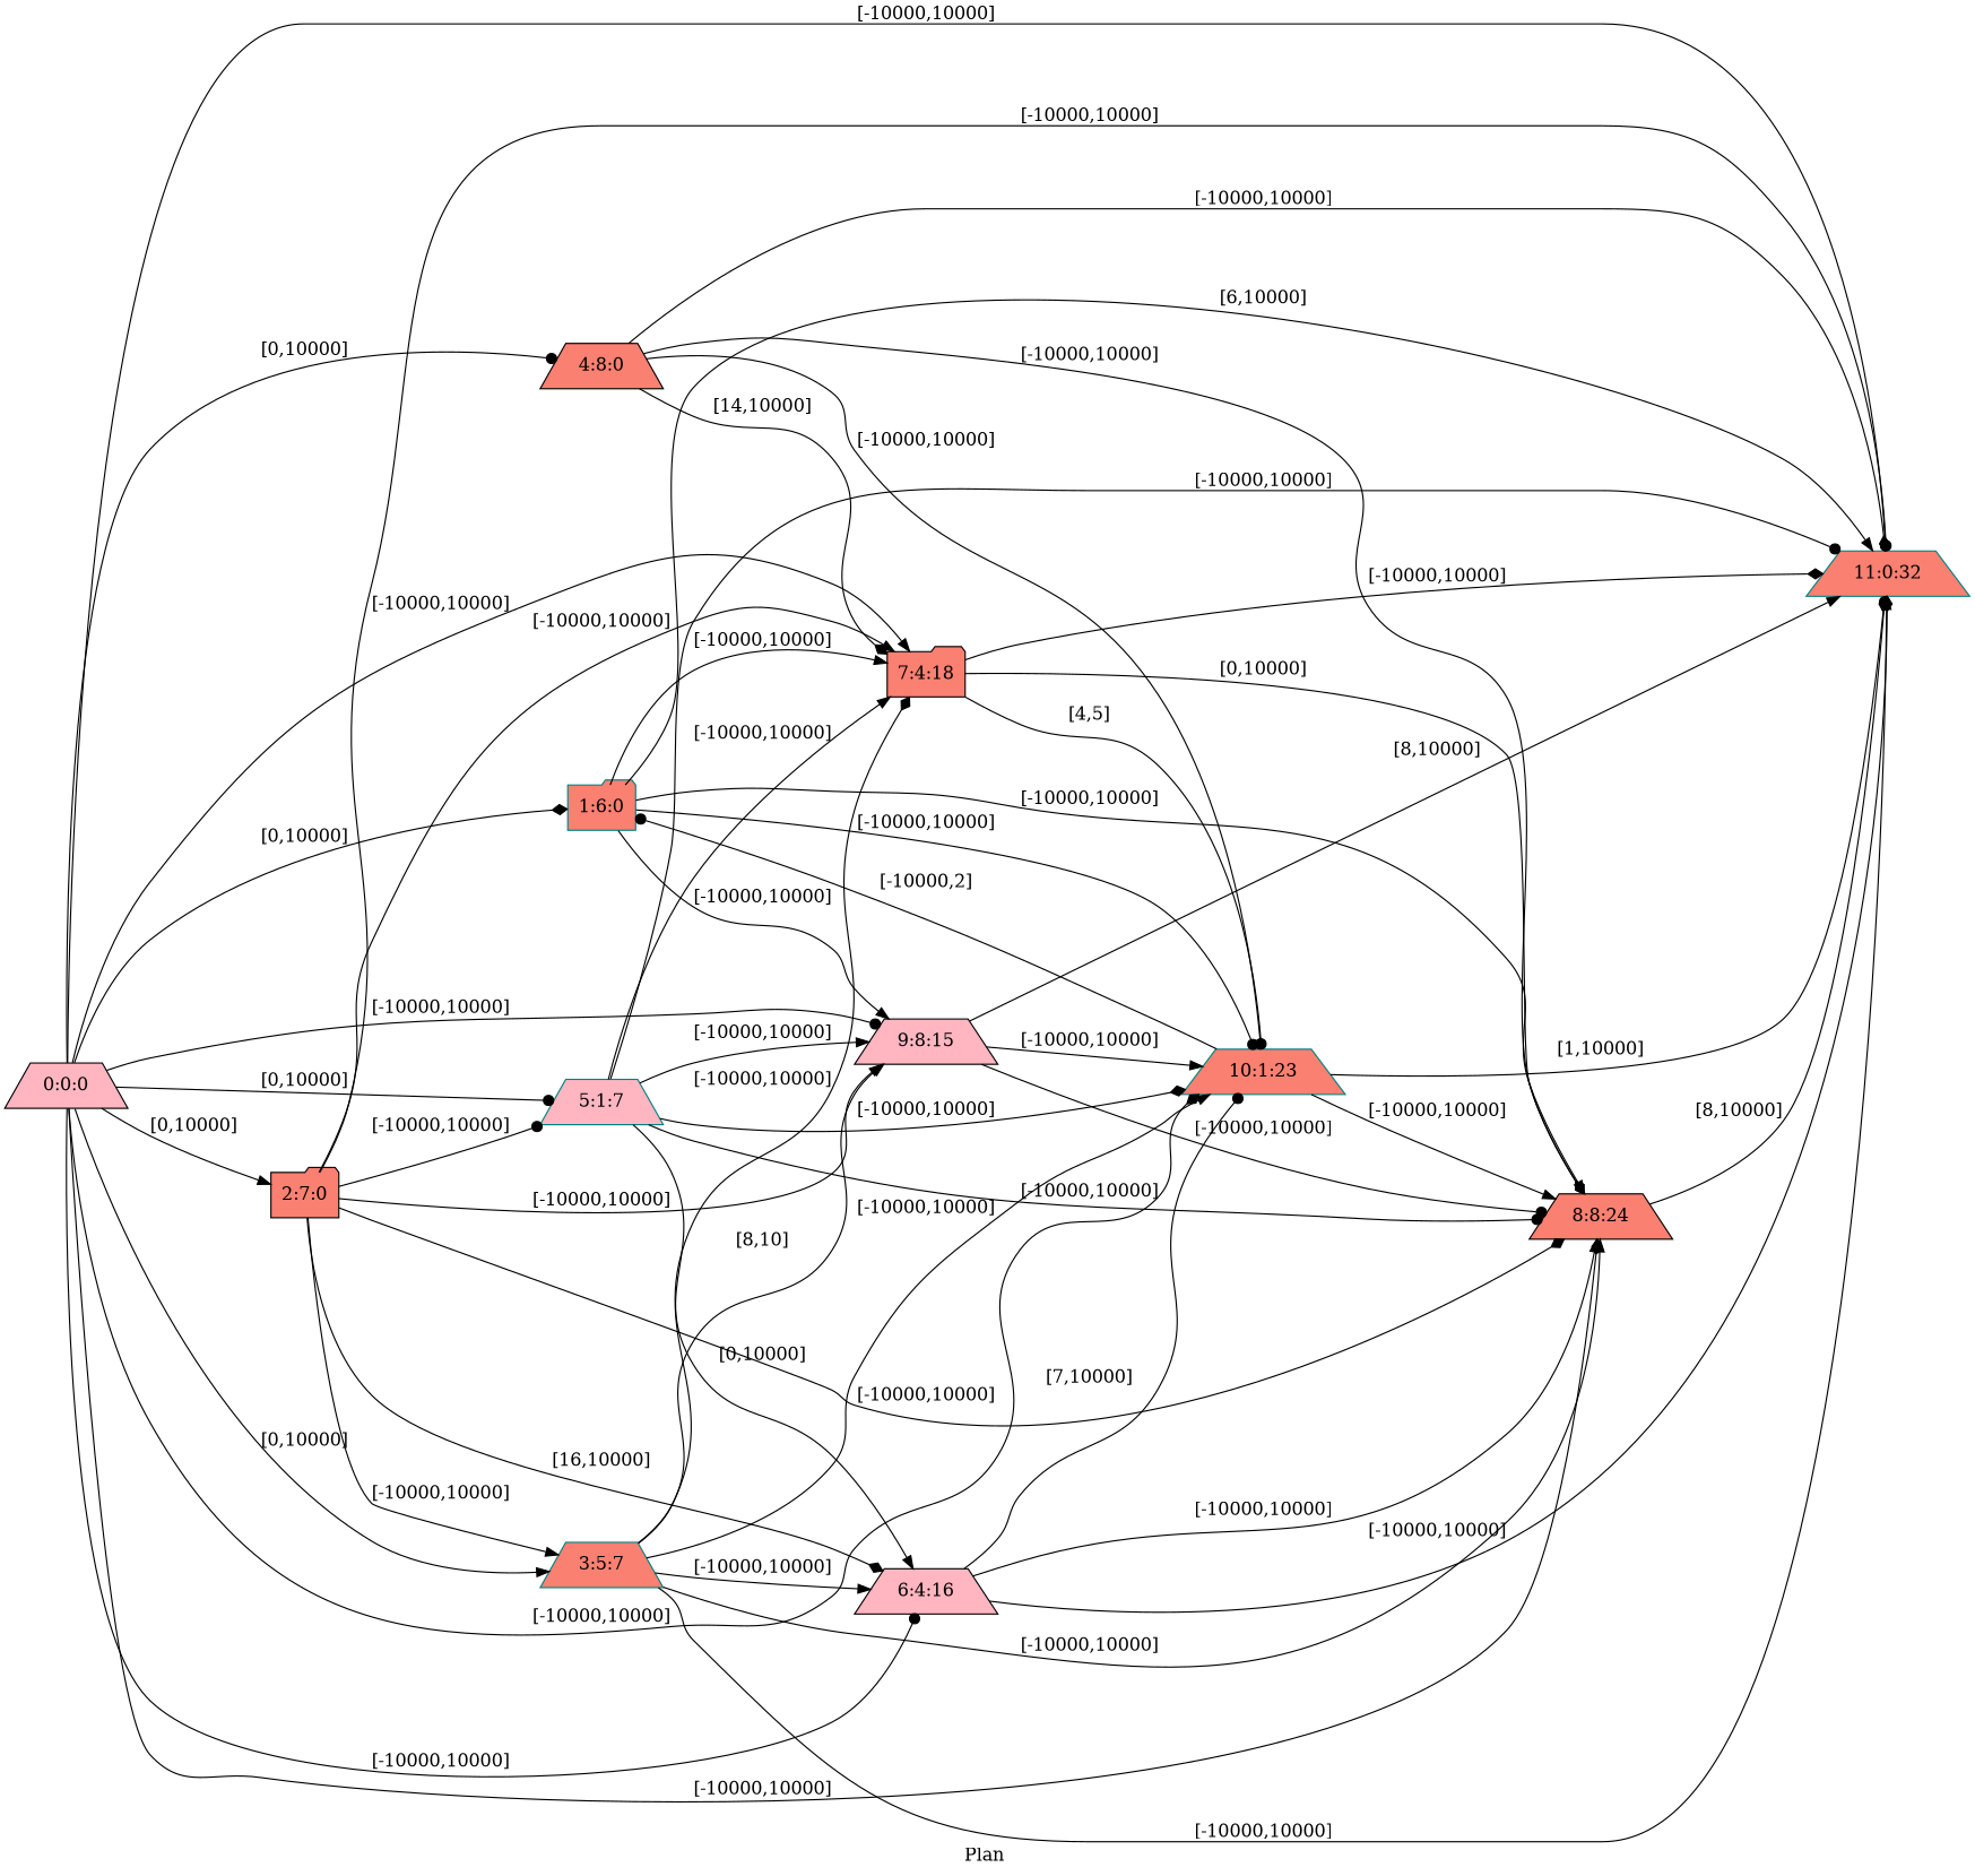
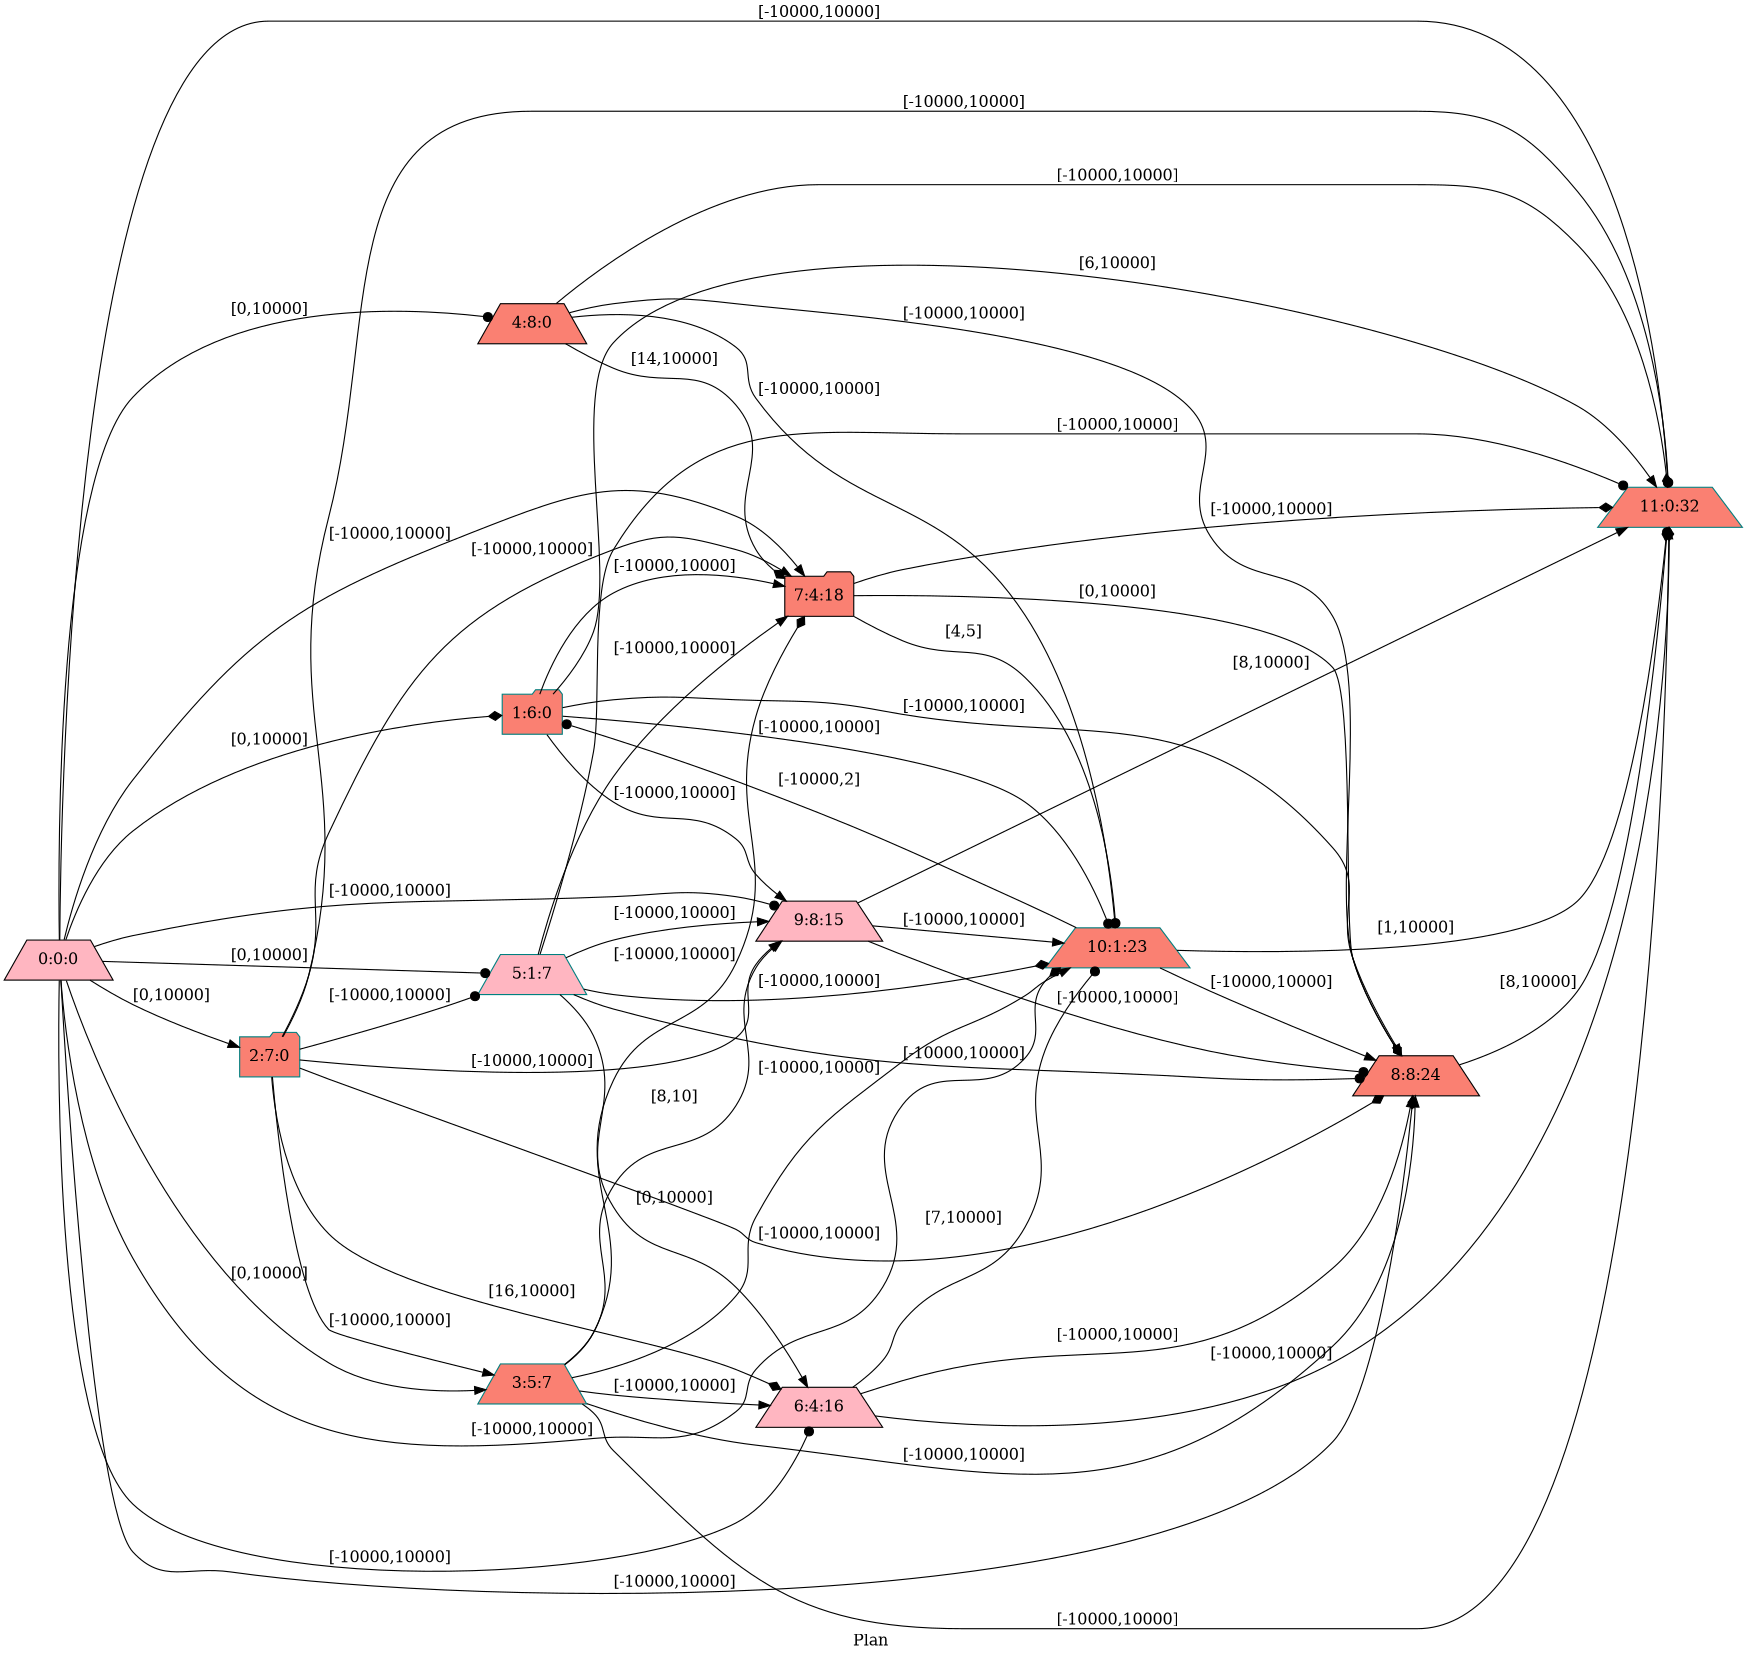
  digraph {
    fldt=0.841764
    label="Plan "
    nodesep=.45
    rankdir=LR
    node [color=black fillcolor=salmon shape=trapezium style=filled]
    edge [arrowhead=normal]
    "0:0:0" [fillcolor=lightpink]
    "1:6:0" [color=teal shape=folder]
-   "2:7:0" [shape=folder]
+   "2:7:0" [color=teal shape=folder]
    "3:5:7" [color=teal]
    "4:8:0"
    "5:1:7" [color=teal fillcolor=lightpink]
    "6:4:16" [fillcolor=lightpink]
    "7:4:18" [shape=folder]
    "8:8:24"
    "9:8:15" [fillcolor=lightpink]
    "10:1:23" [color=teal]
    "11:0:32" [color=teal]
    "0:0:0" -> "1:6:0" [arrowhead=diamond label="[0,10000]"]
    "0:0:0" -> "2:7:0" [label="[0,10000]"]
    "0:0:0" -> "3:5:7" [label="[0,10000]"]
    "0:0:0" -> "4:8:0" [arrowhead=dot label="[0,10000]"]
    "0:0:0" -> "5:1:7" [arrowhead=dot label="[0,10000]"]
    "0:0:0" -> "6:4:16" [arrowhead=dot label="[-10000,10000]"]
    "0:0:0" -> "7:4:18" [label="[-10000,10000]"]
    "0:0:0" -> "8:8:24" [arrowhead=diamond label="[-10000,10000]"]
    "0:0:0" -> "9:8:15" [arrowhead=dot label="[-10000,10000]"]
    "0:0:0" -> "10:1:23" [arrowhead=diamond label="[-10000,10000]"]
    "0:0:0" -> "11:0:32" [arrowhead=dot label="[-10000,10000]"]
    "1:6:0" -> "7:4:18" [label="[-10000,10000]"]
    "1:6:0" -> "8:8:24" [label="[-10000,10000]"]
    "1:6:0" -> "9:8:15" [label="[-10000,10000]"]
    "1:6:0" -> "10:1:23" [arrowhead=dot label="[-10000,10000]"]
    "1:6:0" -> "11:0:32" [label="[6,10000]"]
    "2:7:0" -> "3:5:7" [label="[-10000,10000]"]
    "2:7:0" -> "5:1:7" [arrowhead=dot label="[-10000,10000]"]
    "2:7:0" -> "6:4:16" [arrowhead=diamond label="[16,10000]"]
    "2:7:0" -> "7:4:18" [label="[-10000,10000]"]
    "2:7:0" -> "8:8:24" [arrowhead=diamond label="[-10000,10000]"]
    "2:7:0" -> "9:8:15" [label="[-10000,10000]"]
    "2:7:0" -> "11:0:32" [arrowhead=dot label="[-10000,10000]"]
    "3:5:7" -> "6:4:16" [label="[-10000,10000]"]
    "3:5:7" -> "7:4:18" [arrowhead=diamond label="[-10000,10000]"]
    "3:5:7" -> "8:8:24" [label="[-10000,10000]"]
    "3:5:7" -> "9:8:15" [label="[8,10]"]
    "3:5:7" -> "10:1:23" [label="[-10000,10000]"]
    "3:5:7" -> "11:0:32" [label="[-10000,10000]"]
    "4:8:0" -> "7:4:18" [arrowhead=diamond label="[14,10000]"]
    "4:8:0" -> "8:8:24" [arrowhead=diamond label="[-10000,10000]"]
    "4:8:0" -> "10:1:23" [arrowhead=dot label="[-10000,10000]"]
    "4:8:0" -> "11:0:32" [arrowhead=diamond label="[-10000,10000]"]
    "5:1:7" -> "6:4:16" [label="[0,10000]"]
    "5:1:7" -> "7:4:18" [label="[-10000,10000]"]
    "5:1:7" -> "8:8:24" [arrowhead=dot label="[-10000,10000]"]
    "5:1:7" -> "9:8:15" [label="[-10000,10000]"]
    "5:1:7" -> "10:1:23" [arrowhead=diamond label="[-10000,10000]"]
    "5:1:7" -> "11:0:32" [arrowhead=dot label="[-10000,10000]"]
    "6:4:16" -> "8:8:24" [label="[-10000,10000]"]
    "6:4:16" -> "10:1:23" [arrowhead=dot label="[7,10000]"]
    "6:4:16" -> "11:0:32" [arrowhead=diamond label="[-10000,10000]"]
    "7:4:18" -> "8:8:24" [arrowhead=diamond label="[0,10000]"]
    "7:4:18" -> "10:1:23" [arrowhead=dot label="[4,5]"]
    "7:4:18" -> "11:0:32" [arrowhead=diamond label="[-10000,10000]"]
    "8:8:24" -> "11:0:32" [arrowhead=dot label="[8,10000]"]
    "9:8:15" -> "8:8:24" [arrowhead=dot label="[-10000,10000]"]
    "9:8:15" -> "10:1:23" [label="[-10000,10000]"]
    "9:8:15" -> "11:0:32" [label="[8,10000]"]
    "10:1:23" -> "1:6:0" [arrowhead=dot label="[-10000,2]"]
    "10:1:23" -> "8:8:24" [label="[-10000,10000]"]
    "10:1:23" -> "11:0:32" [arrowhead=diamond label="[1,10000]"]
  }
